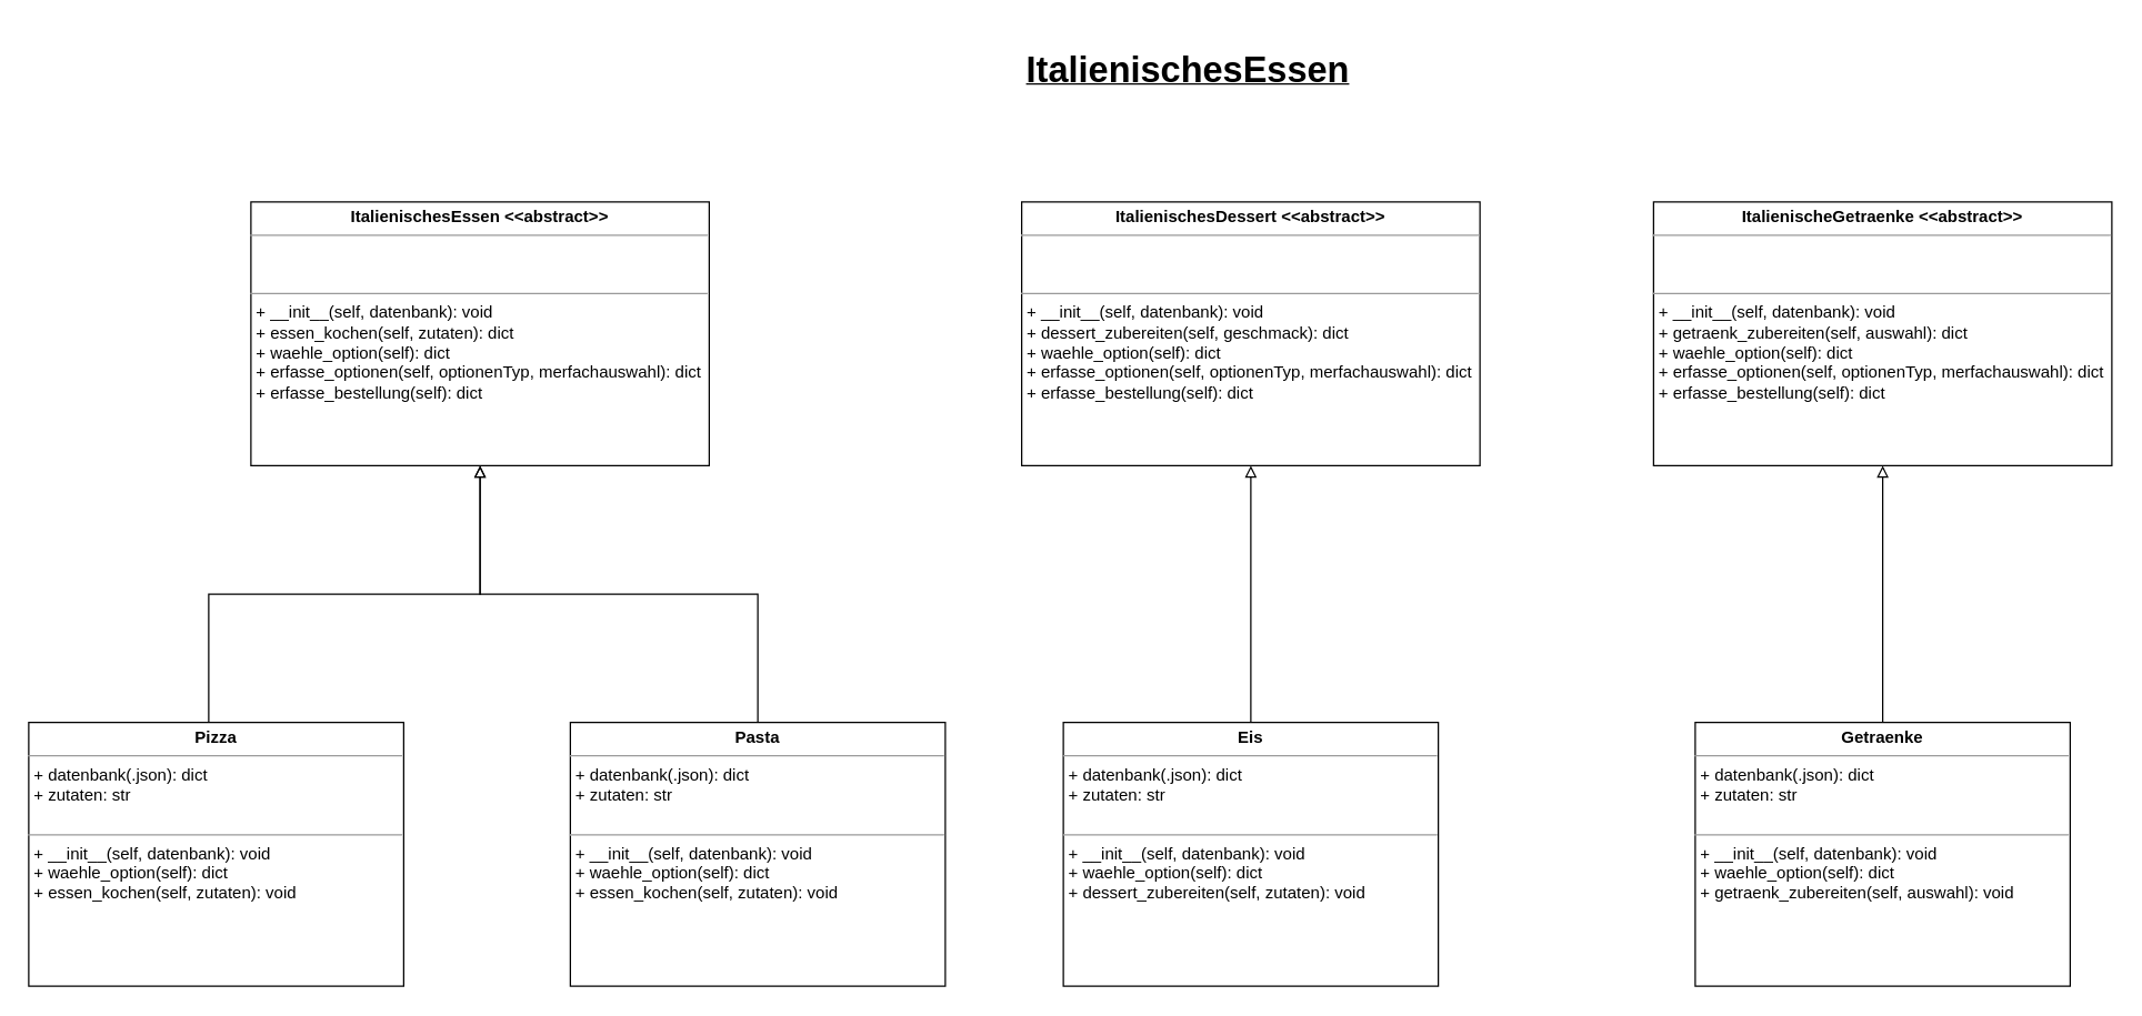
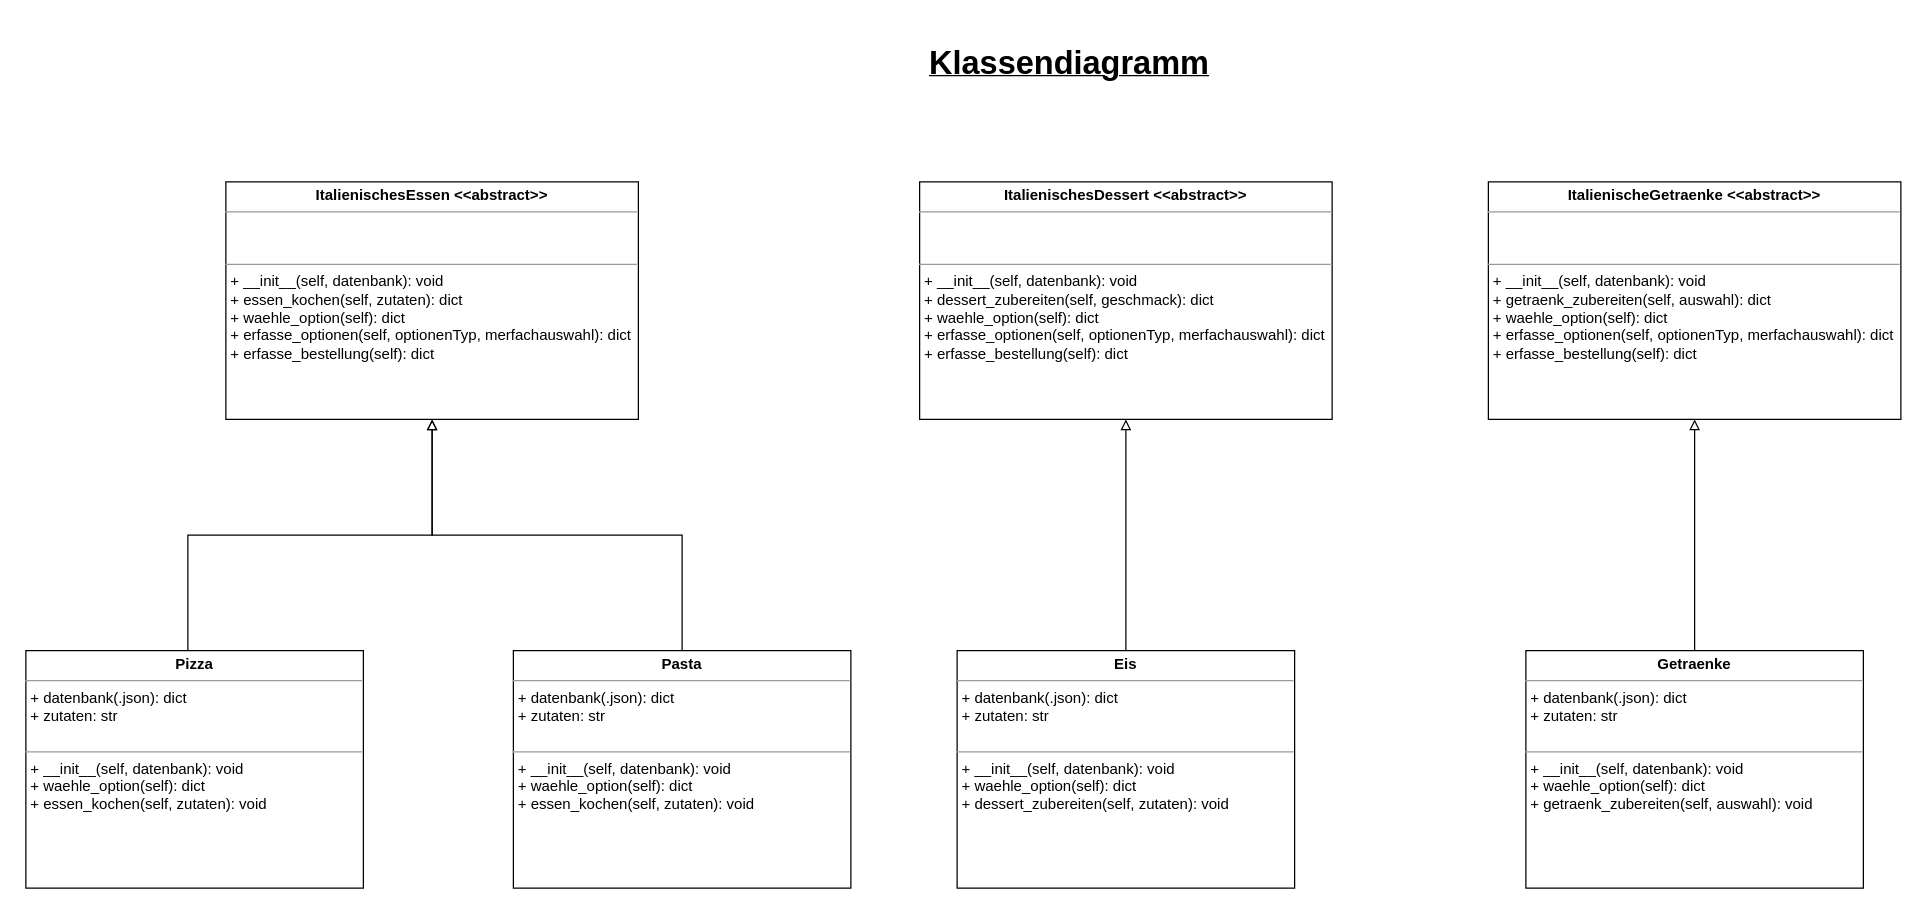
  <mxCell id="0" />
  <mxCell id="1" parent="0" />
  <mxCell id="2" style="edgeStyle=orthogonalEdgeStyle;shape=connector;rounded=0;orthogonalLoop=1;jettySize=auto;html=1;entryX=0.5;entryY=1;entryDx=0;entryDy=0;labelBackgroundColor=default;strokeColor=default;fontFamily=Helvetica;fontSize=11;fontColor=default;endArrow=block;endFill=0;exitX=0.48;exitY=0.009;exitDx=0;exitDy=0;exitPerimeter=0;" parent="1" source="9" target="3" edge="1"><mxGeometry relative="1" as="geometry"><mxPoint x="85.034" y="520" as="sourcePoint" /></mxGeometry></mxCell>
  <mxCell id="3" value="&lt;p style=&quot;margin:0px;margin-top:4px;text-align:center;&quot;&gt;&lt;b&gt;ItalienischesEssen &amp;lt;&amp;lt;abstract&amp;gt;&amp;gt;&lt;/b&gt;&lt;/p&gt;&lt;hr size=&quot;1&quot;&gt;&lt;p style=&quot;margin:0px;margin-left:4px;&quot;&gt;&lt;br&gt;&lt;/p&gt;&lt;p style=&quot;margin:0px;margin-left:4px;&quot;&gt;&lt;br&gt;&lt;/p&gt;&lt;hr size=&quot;1&quot;&gt;&lt;p style=&quot;margin:0px;margin-left:4px;&quot;&gt;+ __init__(self, datenbank&lt;span style=&quot;background-color: initial;&quot;&gt;): void&lt;/span&gt;&lt;/p&gt;&lt;p style=&quot;margin:0px;margin-left:4px;&quot;&gt;+ essen_kochen(self, zutaten): dict&lt;br&gt;&lt;/p&gt;&lt;p style=&quot;margin:0px;margin-left:4px;&quot;&gt;+ waehle_option(self): dict&lt;/p&gt;&lt;p style=&quot;margin:0px;margin-left:4px;&quot;&gt;+ erfasse_optionen(self, optionenTyp, merfachauswahl): dict&lt;br&gt;&lt;/p&gt;&lt;p style=&quot;margin:0px;margin-left:4px;&quot;&gt;+ erfasse_bestellung(self): dict&lt;/p&gt;" style="verticalAlign=top;align=left;overflow=fill;fontSize=12;fontFamily=Helvetica;html=1;rounded=0;shadow=0;comic=0;labelBackgroundColor=none;strokeWidth=1" parent="1" vertex="1"><mxGeometry x="180" y="145" width="330" height="190" as="geometry" /></mxCell>
  <mxCell id="4" style="edgeStyle=orthogonalEdgeStyle;shape=connector;rounded=0;orthogonalLoop=1;jettySize=auto;html=1;entryX=0.5;entryY=1;entryDx=0;entryDy=0;labelBackgroundColor=default;strokeColor=default;fontFamily=Helvetica;fontSize=11;fontColor=default;endArrow=block;endFill=0;" parent="1" source="5" target="3" edge="1"><mxGeometry relative="1" as="geometry" /></mxCell>
  <mxCell id="5" value="&lt;p style=&quot;margin:0px;margin-top:4px;text-align:center;&quot;&gt;&lt;b&gt;Pasta&lt;/b&gt;&lt;/p&gt;&lt;hr size=&quot;1&quot;&gt;&lt;p style=&quot;margin:0px;margin-left:4px;&quot;&gt;+ datenbank(.json): dict&lt;br&gt;+ zutaten: str&lt;br&gt;&lt;/p&gt;&lt;p style=&quot;margin:0px;margin-left:4px;&quot;&gt;&lt;br&gt;&lt;/p&gt;&lt;hr size=&quot;1&quot;&gt;&lt;p style=&quot;margin:0px;margin-left:4px;&quot;&gt;+ __init__(self, datenbank): void&lt;/p&gt;&lt;p style=&quot;margin:0px;margin-left:4px;&quot;&gt;+ waehle_option(self): dict&lt;/p&gt;&lt;p style=&quot;margin:0px;margin-left:4px;&quot;&gt;&lt;span style=&quot;background-color: initial;&quot;&gt;+ essen_kochen(self, zutaten): void&lt;/span&gt;&lt;/p&gt;" style="verticalAlign=top;align=left;overflow=fill;fontSize=12;fontFamily=Helvetica;html=1;rounded=0;shadow=0;comic=0;labelBackgroundColor=none;strokeWidth=1" parent="1" vertex="1"><mxGeometry x="410" y="520" width="270" height="190" as="geometry" /></mxCell>
- <mxCell id="6" value="&lt;span style=&quot;font-size: 26px;&quot;&gt;ItalienischesEssen&lt;/span&gt;" style="text;html=1;strokeColor=none;fillColor=none;align=center;verticalAlign=middle;whiteSpace=wrap;rounded=0;fontSize=11;fontFamily=Helvetica;fontColor=default;fontStyle=5" parent="1" vertex="1"><mxGeometry x="600" y="20" width="510" height="60" as="geometry" /></mxCell>
+ <mxCell id="6" value="&lt;span style=&quot;font-size: 26px;&quot;&gt;Klassendiagramm&lt;/span&gt;" style="text;html=1;strokeColor=none;fillColor=none;align=center;verticalAlign=middle;whiteSpace=wrap;rounded=0;fontSize=11;fontFamily=Helvetica;fontColor=default;fontStyle=5" parent="1" vertex="1"><mxGeometry x="600" y="20" width="510" height="60" as="geometry" /></mxCell>
  <mxCell id="7" value="&lt;p style=&quot;margin:0px;margin-top:4px;text-align:center;&quot;&gt;&lt;b&gt;Eis&lt;/b&gt;&lt;/p&gt;&lt;hr size=&quot;1&quot;&gt;&lt;p style=&quot;margin:0px;margin-left:4px;&quot;&gt;+ datenbank(.json): dict&lt;br&gt;+ zutaten: str&lt;br&gt;&lt;/p&gt;&lt;p style=&quot;margin:0px;margin-left:4px;&quot;&gt;&lt;br&gt;&lt;/p&gt;&lt;hr size=&quot;1&quot;&gt;&lt;p style=&quot;margin:0px;margin-left:4px;&quot;&gt;+ __init__(self, datenbank): void&lt;/p&gt;&lt;p style=&quot;margin:0px;margin-left:4px;&quot;&gt;+ waehle_option(self): dict&lt;/p&gt;&lt;p style=&quot;margin:0px;margin-left:4px;&quot;&gt;&lt;span style=&quot;background-color: initial;&quot;&gt;+ dessert_zubereiten(self, zutaten): void&lt;/span&gt;&lt;/p&gt;" style="verticalAlign=top;align=left;overflow=fill;fontSize=12;fontFamily=Helvetica;html=1;rounded=0;shadow=0;comic=0;labelBackgroundColor=none;strokeWidth=1" parent="1" vertex="1"><mxGeometry x="765" y="520" width="270" height="190" as="geometry" /></mxCell>
  <mxCell id="8" style="edgeStyle=orthogonalEdgeStyle;shape=connector;rounded=0;orthogonalLoop=1;jettySize=auto;html=1;labelBackgroundColor=default;strokeColor=default;fontFamily=Helvetica;fontSize=11;fontColor=default;endArrow=block;endFill=0;entryX=0.5;entryY=1;entryDx=0;entryDy=0;" parent="1" source="7" edge="1"><mxGeometry relative="1" as="geometry"><mxPoint x="904.5" y="570" as="sourcePoint" /><mxPoint x="900" y="335" as="targetPoint" /></mxGeometry></mxCell>
  <mxCell id="9" value="&lt;p style=&quot;margin:0px;margin-top:4px;text-align:center;&quot;&gt;&lt;b&gt;Pizza&lt;/b&gt;&lt;/p&gt;&lt;hr size=&quot;1&quot;&gt;&lt;p style=&quot;margin:0px;margin-left:4px;&quot;&gt;+ datenbank(.json): dict&lt;br&gt;+ zutaten: str&lt;br&gt;&lt;/p&gt;&lt;p style=&quot;margin:0px;margin-left:4px;&quot;&gt;&lt;br&gt;&lt;/p&gt;&lt;hr size=&quot;1&quot;&gt;&lt;p style=&quot;margin:0px;margin-left:4px;&quot;&gt;+ __init__(self, datenbank): void&lt;/p&gt;&lt;p style=&quot;margin:0px;margin-left:4px;&quot;&gt;+ waehle_option(self): dict&lt;/p&gt;&lt;p style=&quot;margin:0px;margin-left:4px;&quot;&gt;&lt;span style=&quot;background-color: initial;&quot;&gt;+ essen_kochen(self, zutaten): void&lt;/span&gt;&lt;/p&gt;" style="verticalAlign=top;align=left;overflow=fill;fontSize=12;fontFamily=Helvetica;html=1;rounded=0;shadow=0;comic=0;labelBackgroundColor=none;strokeWidth=1" parent="1" vertex="1"><mxGeometry x="20" y="520" width="270" height="190" as="geometry" /></mxCell>
  <mxCell id="10" value="&lt;p style=&quot;margin:0px;margin-top:4px;text-align:center;&quot;&gt;&lt;b&gt;ItalienischesDessert &amp;lt;&amp;lt;abstract&amp;gt;&amp;gt;&lt;/b&gt;&lt;br&gt;&lt;/p&gt;&lt;hr size=&quot;1&quot;&gt;&lt;p style=&quot;margin:0px;margin-left:4px;&quot;&gt;&lt;br&gt;&lt;/p&gt;&lt;p style=&quot;margin:0px;margin-left:4px;&quot;&gt;&lt;br&gt;&lt;/p&gt;&lt;hr size=&quot;1&quot;&gt;&lt;p style=&quot;margin:0px;margin-left:4px;&quot;&gt;+ __init__(self, datenbank&lt;span style=&quot;background-color: initial;&quot;&gt;): void&lt;/span&gt;&lt;/p&gt;&lt;p style=&quot;margin:0px;margin-left:4px;&quot;&gt;+ dessert_zubereiten(self, geschmack): dict&lt;br&gt;&lt;/p&gt;&lt;p style=&quot;margin:0px;margin-left:4px;&quot;&gt;+ waehle_option(self): dict&lt;/p&gt;&lt;p style=&quot;margin:0px;margin-left:4px;&quot;&gt;+ erfasse_optionen(self, optionenTyp, merfachauswahl): dict&lt;br&gt;&lt;/p&gt;&lt;p style=&quot;margin:0px;margin-left:4px;&quot;&gt;+ erfasse_bestellung(self): dict&lt;/p&gt;" style="verticalAlign=top;align=left;overflow=fill;fontSize=12;fontFamily=Helvetica;html=1;rounded=0;shadow=0;comic=0;labelBackgroundColor=none;strokeWidth=1" parent="1" vertex="1"><mxGeometry x="735" y="145" width="330" height="190" as="geometry" /></mxCell>
  <mxCell id="11" value="&lt;p style=&quot;margin:0px;margin-top:4px;text-align:center;&quot;&gt;&lt;b&gt;Getraenke&lt;/b&gt;&lt;/p&gt;&lt;hr size=&quot;1&quot;&gt;&lt;p style=&quot;margin:0px;margin-left:4px;&quot;&gt;+ datenbank(.json): dict&lt;br&gt;+ zutaten: str&lt;br&gt;&lt;/p&gt;&lt;p style=&quot;margin:0px;margin-left:4px;&quot;&gt;&lt;br&gt;&lt;/p&gt;&lt;hr size=&quot;1&quot;&gt;&lt;p style=&quot;margin:0px;margin-left:4px;&quot;&gt;+ __init__(self, datenbank): void&lt;/p&gt;&lt;p style=&quot;margin:0px;margin-left:4px;&quot;&gt;+ waehle_option(self): dict&lt;/p&gt;&lt;p style=&quot;margin:0px;margin-left:4px;&quot;&gt;&lt;span style=&quot;background-color: initial;&quot;&gt;+ getraenk_zubereiten(self, auswahl): void&lt;/span&gt;&lt;/p&gt;&lt;p style=&quot;margin:0px;margin-left:4px;&quot;&gt;&lt;span style=&quot;background-color: initial;&quot;&gt;&lt;br&gt;&lt;/span&gt;&lt;/p&gt;" style="verticalAlign=top;align=left;overflow=fill;fontSize=12;fontFamily=Helvetica;html=1;rounded=0;shadow=0;comic=0;labelBackgroundColor=none;strokeWidth=1" parent="1" vertex="1"><mxGeometry x="1220" y="520" width="270" height="190" as="geometry" /></mxCell>
  <mxCell id="12" style="edgeStyle=orthogonalEdgeStyle;shape=connector;rounded=0;orthogonalLoop=1;jettySize=auto;html=1;labelBackgroundColor=default;strokeColor=default;fontFamily=Helvetica;fontSize=11;fontColor=default;endArrow=block;endFill=0;entryX=0.5;entryY=1;entryDx=0;entryDy=0;" parent="1" source="11" edge="1"><mxGeometry relative="1" as="geometry"><mxPoint x="1359.5" y="570" as="sourcePoint" /><mxPoint x="1355" y="335" as="targetPoint" /></mxGeometry></mxCell>
  <mxCell id="13" value="&lt;p style=&quot;margin:0px;margin-top:4px;text-align:center;&quot;&gt;&lt;b&gt;ItalienischeGetraenke &amp;lt;&amp;lt;abstract&amp;gt;&amp;gt;&lt;/b&gt;&lt;br&gt;&lt;/p&gt;&lt;hr size=&quot;1&quot;&gt;&lt;p style=&quot;margin:0px;margin-left:4px;&quot;&gt;&lt;br&gt;&lt;/p&gt;&lt;p style=&quot;margin:0px;margin-left:4px;&quot;&gt;&lt;br&gt;&lt;/p&gt;&lt;hr size=&quot;1&quot;&gt;&lt;p style=&quot;margin:0px;margin-left:4px;&quot;&gt;+ __init__(self, datenbank&lt;span style=&quot;background-color: initial;&quot;&gt;): void&lt;/span&gt;&lt;/p&gt;&lt;p style=&quot;margin:0px;margin-left:4px;&quot;&gt;+ getraenk_zubereiten(self, auswahl): dict&lt;br&gt;&lt;/p&gt;&lt;p style=&quot;margin:0px;margin-left:4px;&quot;&gt;+ waehle_option(self): dict&lt;/p&gt;&lt;p style=&quot;margin:0px;margin-left:4px;&quot;&gt;+ erfasse_optionen(self, optionenTyp, merfachauswahl): dict&lt;br&gt;&lt;/p&gt;&lt;p style=&quot;margin:0px;margin-left:4px;&quot;&gt;+ erfasse_bestellung(self): dict&lt;/p&gt;" style="verticalAlign=top;align=left;overflow=fill;fontSize=12;fontFamily=Helvetica;html=1;rounded=0;shadow=0;comic=0;labelBackgroundColor=none;strokeWidth=1" parent="1" vertex="1"><mxGeometry x="1190" y="145" width="330" height="190" as="geometry" /></mxCell>
